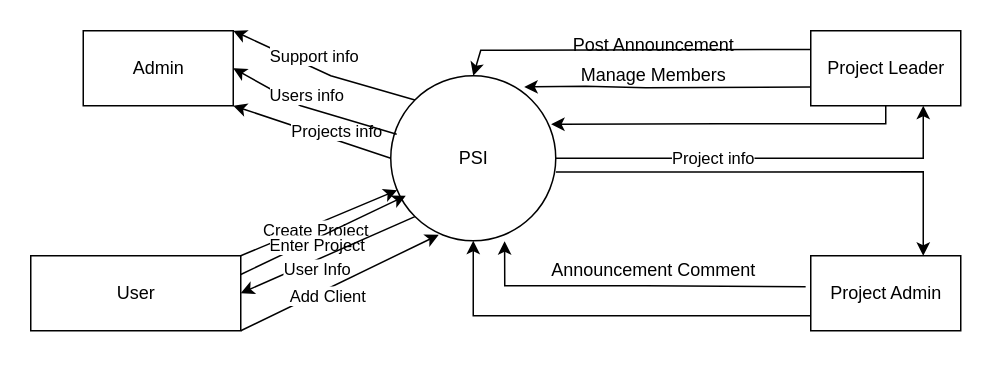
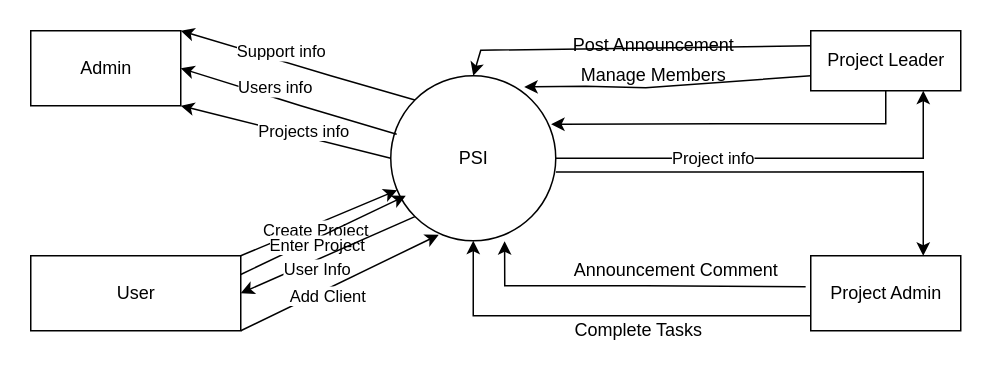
  <mxCell id="0" />
  <mxCell id="1" parent="0" />
  <mxCell id="2" value="PSI" style="shape=ellipse;html=1;dashed=0;whitespace=wrap;aspect=fixed;perimeter=ellipsePerimeter;" parent="1" vertex="1"><mxGeometry x="260" y="50" width="110" height="110" as="geometry" /></mxCell>
- <mxCell id="3" value="Admin" style="html=1;dashed=0;whitespace=wrap;" parent="1" vertex="1"><mxGeometry x="55" y="20" width="100" height="50" as="geometry" /></mxCell>
- <mxCell id="4" value="Project Leader" style="html=1;dashed=0;whitespace=wrap;" parent="1" vertex="1"><mxGeometry x="540" y="20" width="100" height="50" as="geometry" /></mxCell>
+ <mxCell id="3" value="Admin" style="html=1;dashed=0;whitespace=wrap;" parent="1" vertex="1"><mxGeometry x="20" y="20" width="100" height="50" as="geometry" /></mxCell>
+ <mxCell id="4" value="Project Leader" style="html=1;dashed=0;whitespace=wrap;" parent="1" vertex="1"><mxGeometry x="540" y="20" width="100" height="40" as="geometry" /></mxCell>
  <mxCell id="5" value="Project Admin" style="html=1;dashed=0;whitespace=wrap;" parent="1" vertex="1"><mxGeometry x="540" y="170" width="100" height="50" as="geometry" /></mxCell>
  <mxCell id="6" value="" style="endArrow=classic;html=1;rounded=0;exitX=0;exitY=0.5;exitDx=0;exitDy=0;entryX=1;entryY=1;entryDx=0;entryDy=0;" parent="1" source="2" target="3" edge="1"><mxGeometry width="50" height="50" relative="1" as="geometry"><mxPoint x="320" y="150" as="sourcePoint" /><mxPoint x="370" y="100" as="targetPoint" /><Array as="points" /></mxGeometry></mxCell>
  <mxCell id="7" value="Projects info" style="edgeLabel;html=1;align=center;verticalAlign=middle;resizable=0;points=[];" parent="6" vertex="1" connectable="0"><mxGeometry x="0.277" y="4" relative="1" as="geometry"><mxPoint x="32" as="offset" /></mxGeometry></mxCell>
  <mxCell id="8" value="" style="endArrow=classic;html=1;rounded=0;exitX=0.036;exitY=0.355;exitDx=0;exitDy=0;entryX=1;entryY=0.5;entryDx=0;entryDy=0;exitPerimeter=0;" parent="1" source="2" target="3" edge="1"><mxGeometry width="50" height="50" relative="1" as="geometry"><mxPoint x="320" y="90" as="sourcePoint" /><mxPoint x="140" y="100" as="targetPoint" /><Array as="points"><mxPoint x="200" y="70" /></Array></mxGeometry></mxCell>
  <mxCell id="9" value="Users info" style="edgeLabel;html=1;align=center;verticalAlign=middle;resizable=0;points=[];" parent="8" vertex="1" connectable="0"><mxGeometry x="0.297" y="-3" relative="1" as="geometry"><mxPoint x="11" as="offset" /></mxGeometry></mxCell>
  <mxCell id="10" value="" style="endArrow=classic;html=1;rounded=0;entryX=1;entryY=0;entryDx=0;entryDy=0;exitX=0;exitY=0;exitDx=0;exitDy=0;" parent="1" source="2" target="3" edge="1"><mxGeometry width="50" height="50" relative="1" as="geometry"><mxPoint x="270.99" y="107.96" as="sourcePoint" /><mxPoint x="160" y="107.5" as="targetPoint" /><Array as="points"><mxPoint x="220" y="50" /></Array></mxGeometry></mxCell>
  <mxCell id="11" value="Support info" style="edgeLabel;html=1;align=center;verticalAlign=middle;resizable=0;points=[];" parent="10" vertex="1" connectable="0"><mxGeometry x="0.297" y="-3" relative="1" as="geometry"><mxPoint x="11" as="offset" /></mxGeometry></mxCell>
  <mxCell id="12" value="" style="endArrow=classic;html=1;rounded=0;exitX=1;exitY=0.5;exitDx=0;exitDy=0;entryX=0.75;entryY=1;entryDx=0;entryDy=0;" parent="1" source="2" target="4" edge="1"><mxGeometry width="50" height="50" relative="1" as="geometry"><mxPoint x="160" y="140" as="sourcePoint" /><mxPoint x="210" y="90" as="targetPoint" /><Array as="points"><mxPoint x="615" y="105" /></Array></mxGeometry></mxCell>
  <mxCell id="13" value="Project info" style="edgeLabel;html=1;align=center;verticalAlign=middle;resizable=0;points=[];" parent="1" vertex="1" connectable="0"><mxGeometry x="239.998" y="150" as="geometry"><mxPoint x="235" y="-46" as="offset" /></mxGeometry></mxCell>
  <mxCell id="14" value="Manage Members" style="text;html=1;align=center;verticalAlign=middle;resizable=0;points=[];autosize=1;strokeColor=none;fillColor=none;" parent="1" vertex="1"><mxGeometry x="380" y="40" width="110" height="20" as="geometry" /></mxCell>
  <mxCell id="15" value="" style="endArrow=classic;html=1;rounded=0;exitX=0;exitY=0.75;exitDx=0;exitDy=0;entryX=0.809;entryY=0.068;entryDx=0;entryDy=0;entryPerimeter=0;" parent="1" source="4" target="2" edge="1"><mxGeometry width="50" height="50" relative="1" as="geometry"><mxPoint x="480.6" y="74.15" as="sourcePoint" /><mxPoint x="363.891" y="76.109" as="targetPoint" /><Array as="points"><mxPoint x="430" y="58" /><mxPoint x="390" y="57" /></Array></mxGeometry></mxCell>
  <mxCell id="16" value="" style="endArrow=classic;html=1;rounded=0;exitX=1.001;exitY=0.584;exitDx=0;exitDy=0;exitPerimeter=0;entryX=0.75;entryY=0;entryDx=0;entryDy=0;" parent="1" source="2" target="5" edge="1"><mxGeometry width="50" height="50" relative="1" as="geometry"><mxPoint x="369.67" y="139.93" as="sourcePoint" /><mxPoint x="470" y="120" as="targetPoint" /><Array as="points"><mxPoint x="615" y="114" /></Array></mxGeometry></mxCell>
  <mxCell id="17" value="" style="endArrow=classic;html=1;rounded=0;exitX=0;exitY=0.25;exitDx=0;exitDy=0;entryX=0.5;entryY=0;entryDx=0;entryDy=0;" parent="1" source="4" target="2" edge="1"><mxGeometry width="50" height="50" relative="1" as="geometry"><mxPoint x="535" y="20" as="sourcePoint" /><mxPoint x="310" y="25" as="targetPoint" /><Array as="points"><mxPoint x="320" y="33" /></Array></mxGeometry></mxCell>
  <mxCell id="18" value="" style="endArrow=classic;html=1;rounded=0;exitX=0.5;exitY=1;exitDx=0;exitDy=0;entryX=0.972;entryY=0.294;entryDx=0;entryDy=0;entryPerimeter=0;" parent="1" source="4" target="2" edge="1"><mxGeometry width="50" height="50" relative="1" as="geometry"><mxPoint x="190" y="170" as="sourcePoint" /><mxPoint x="240" y="120" as="targetPoint" /><Array as="points"><mxPoint x="590" y="82" /><mxPoint x="480" y="82" /></Array></mxGeometry></mxCell>
  <mxCell id="19" value="Post Announcement" style="text;html=1;align=center;verticalAlign=middle;resizable=0;points=[];autosize=1;strokeColor=none;fillColor=none;" parent="1" vertex="1"><mxGeometry x="370" y="20" width="130" height="20" as="geometry" /></mxCell>
  <mxCell id="20" value="" style="endArrow=classic;html=1;rounded=0;entryX=0.5;entryY=1;entryDx=0;entryDy=0;" parent="1" target="2" edge="1"><mxGeometry width="50" height="50" relative="1" as="geometry"><mxPoint x="540" y="210" as="sourcePoint" /><mxPoint x="440" y="150" as="targetPoint" /><Array as="points"><mxPoint x="430" y="210" /><mxPoint x="360" y="210" /><mxPoint x="315" y="210" /></Array></mxGeometry></mxCell>
+ <mxCell id="21" value="Complete Tasks" style="text;html=1;align=center;verticalAlign=middle;resizable=0;points=[];autosize=1;strokeColor=none;fillColor=none;" parent="1" vertex="1"><mxGeometry x="370" y="210" width="110" height="20" as="geometry" /></mxCell>
  <mxCell id="22" value="" style="endArrow=classic;html=1;rounded=0;exitX=-0.034;exitY=0.412;exitDx=0;exitDy=0;exitPerimeter=0;entryX=0.69;entryY=1.003;entryDx=0;entryDy=0;entryPerimeter=0;" parent="1" source="5" target="2" edge="1"><mxGeometry width="50" height="50" relative="1" as="geometry"><mxPoint x="310" y="170" as="sourcePoint" /><mxPoint x="340" y="190" as="targetPoint" /><Array as="points"><mxPoint x="430" y="190" /><mxPoint x="380" y="190" /><mxPoint x="336" y="190" /></Array></mxGeometry></mxCell>
- <mxCell id="23" value="Announcement Comment" style="text;html=1;align=center;verticalAlign=middle;resizable=0;points=[];autosize=1;strokeColor=none;fillColor=none;" parent="1" vertex="1"><mxGeometry x="355" y="170" width="160" height="20" as="geometry" /></mxCell>
+ <mxCell id="23" value="Announcement Comment" style="text;html=1;align=center;verticalAlign=middle;resizable=0;points=[];autosize=1;strokeColor=none;fillColor=none;" parent="1" vertex="1"><mxGeometry x="370" y="170" width="160" height="20" as="geometry" /></mxCell>
  <mxCell id="24" value="User" style="html=1;dashed=0;whitespace=wrap;" parent="1" vertex="1"><mxGeometry x="20" y="170" width="140" height="50" as="geometry" /></mxCell>
  <mxCell id="25" value="" style="endArrow=classic;html=1;rounded=0;exitX=1;exitY=0;exitDx=0;exitDy=0;" parent="1" source="24" target="2" edge="1"><mxGeometry width="50" height="50" relative="1" as="geometry"><mxPoint x="320" y="150" as="sourcePoint" /><mxPoint x="370" y="100" as="targetPoint" /></mxGeometry></mxCell>
  <mxCell id="26" value="Create Project" style="edgeLabel;html=1;align=center;verticalAlign=middle;resizable=0;points=[];" parent="25" vertex="1" connectable="0"><mxGeometry x="-0.406" relative="1" as="geometry"><mxPoint x="18" y="-4" as="offset" /></mxGeometry></mxCell>
  <mxCell id="27" value="" style="endArrow=classic;html=1;rounded=0;exitX=1;exitY=0.25;exitDx=0;exitDy=0;" parent="1" source="24" edge="1"><mxGeometry width="50" height="50" relative="1" as="geometry"><mxPoint x="130" y="165" as="sourcePoint" /><mxPoint x="270" y="130" as="targetPoint" /></mxGeometry></mxCell>
  <mxCell id="28" value="Enter Project" style="edgeLabel;html=1;align=center;verticalAlign=middle;resizable=0;points=[];" parent="27" vertex="1" connectable="0"><mxGeometry x="-0.406" relative="1" as="geometry"><mxPoint x="18" y="-4" as="offset" /></mxGeometry></mxCell>
  <mxCell id="29" value="" style="endArrow=classic;html=1;rounded=0;exitX=0;exitY=1;exitDx=0;exitDy=0;entryX=1;entryY=0.5;entryDx=0;entryDy=0;" parent="1" source="2" target="24" edge="1"><mxGeometry width="50" height="50" relative="1" as="geometry"><mxPoint x="320" y="150" as="sourcePoint" /><mxPoint x="370" y="100" as="targetPoint" /></mxGeometry></mxCell>
  <mxCell id="30" value="User Info" style="edgeLabel;html=1;align=center;verticalAlign=middle;resizable=0;points=[];" parent="29" vertex="1" connectable="0"><mxGeometry x="0.164" y="5" relative="1" as="geometry"><mxPoint as="offset" /></mxGeometry></mxCell>
  <mxCell id="31" value="" style="endArrow=classic;html=1;rounded=0;exitX=1;exitY=1;exitDx=0;exitDy=0;entryX=0.291;entryY=0.964;entryDx=0;entryDy=0;entryPerimeter=0;" edge="1" parent="1" source="24" target="2"><mxGeometry width="50" height="50" relative="1" as="geometry"><mxPoint x="120" y="230" as="sourcePoint" /><mxPoint x="270" y="177.5" as="targetPoint" /></mxGeometry></mxCell>
  <mxCell id="32" value="&lt;div&gt;Add Client&lt;/div&gt;" style="edgeLabel;html=1;align=center;verticalAlign=middle;resizable=0;points=[];" vertex="1" connectable="0" parent="31"><mxGeometry x="-0.406" relative="1" as="geometry"><mxPoint x="18" y="-4" as="offset" /></mxGeometry></mxCell>
